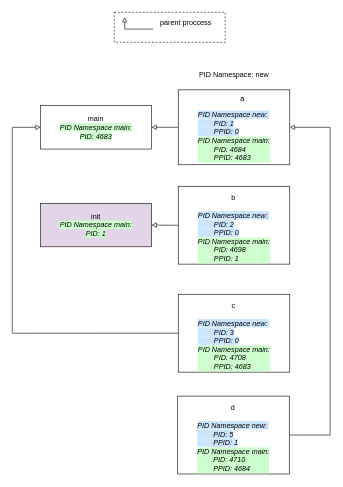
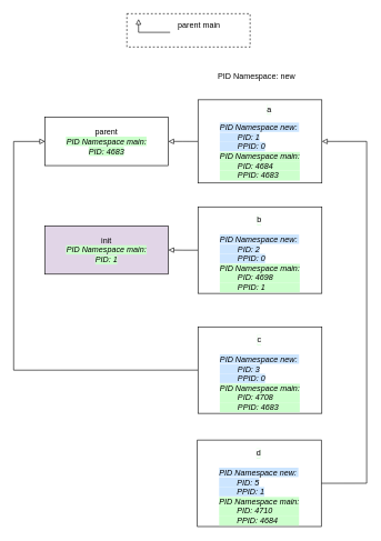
  <mxCell id="0" />
  <mxCell id="1" parent="0" />
  <mxCell id="2" value="" style="rounded=0;whiteSpace=wrap;html=1;labelBackgroundColor=#FFCCE6;fontColor=#CCFFCC;dashed=1;" parent="1" vertex="1"><mxGeometry x="190" y="20" width="185" height="50" as="geometry" /></mxCell>
  <mxCell id="3" style="edgeStyle=orthogonalEdgeStyle;rounded=0;html=1;entryX=0.5;entryY=1;entryDx=0;entryDy=0;fontColor=#CCFFCC;endArrow=block;endFill=0;" parent="1" edge="1"><mxGeometry relative="1" as="geometry"><mxPoint x="255" y="48" as="sourcePoint" /><mxPoint x="207.5" y="28" as="targetPoint" /><Array as="points"><mxPoint x="208" y="48" /></Array></mxGeometry></mxCell>
- <mxCell id="4" value="parent proccess" style="text;html=1;strokeColor=none;fillColor=none;align=left;verticalAlign=middle;whiteSpace=wrap;rounded=0;dashed=1;labelBackgroundColor=#FFFFFF;fontColor=#000000;" parent="1" vertex="1"><mxGeometry x="265" y="23" width="104.5" height="27" as="geometry" /></mxCell>
- <mxCell id="5" value="PID Namespace: new" style="text;html=1;strokeColor=none;fillColor=none;align=center;verticalAlign=middle;whiteSpace=wrap;rounded=0;" parent="1" vertex="1"><mxGeometry x="314.75" y="110" width="150" height="30" as="geometry" /></mxCell>
- <mxCell id="6" value="main&lt;br&gt;&lt;i style=&quot;text-align: left ; background-color: rgb(204 , 255 , 204)&quot;&gt;PID Namespace main: &lt;br&gt;PID: 4683&lt;/i&gt;" style="rounded=0;whiteSpace=wrap;html=1;" parent="1" vertex="1"><mxGeometry x="67.25" y="175.5" width="185" height="72.5" as="geometry" /></mxCell>
+ <mxCell id="4" value="parent main" style="text;html=1;strokeColor=none;fillColor=none;align=left;verticalAlign=middle;whiteSpace=wrap;rounded=0;dashed=1;labelBackgroundColor=#FFFFFF;fontColor=#000000;" parent="1" vertex="1"><mxGeometry x="265" y="23" width="104.5" height="27" as="geometry" /></mxCell>
+ <mxCell id="5" value="PID Namespace: new" style="text;html=1;strokeColor=none;fillColor=none;align=center;verticalAlign=middle;whiteSpace=wrap;rounded=0;" parent="1" vertex="1"><mxGeometry x="309.75" y="100" width="150" height="30" as="geometry" /></mxCell>
+ <mxCell id="6" value="parent&lt;br&gt;&lt;i style=&quot;text-align: left ; background-color: rgb(204 , 255 , 204)&quot;&gt;PID Namespace main: &lt;br&gt;PID: 4683&lt;/i&gt;" style="rounded=0;whiteSpace=wrap;html=1;" parent="1" vertex="1"><mxGeometry x="67.25" y="175.5" width="185" height="72.5" as="geometry" /></mxCell>
  <mxCell id="7" style="edgeStyle=orthogonalEdgeStyle;rounded=0;html=1;exitX=0;exitY=0.5;exitDx=0;exitDy=0;entryX=1;entryY=0.5;entryDx=0;entryDy=0;fontColor=#CCFFCC;endArrow=block;endFill=0;" parent="1" source="8" target="6" edge="1"><mxGeometry relative="1" as="geometry"><mxPoint x="252.25" y="231.75" as="targetPoint" /></mxGeometry></mxCell>
  <mxCell id="8" value="" style="rounded=0;whiteSpace=wrap;html=1;" parent="1" vertex="1"><mxGeometry x="296.75" y="149.28" width="186" height="124.93" as="geometry" /></mxCell>
  <mxCell id="9" style="edgeStyle=orthogonalEdgeStyle;rounded=0;html=1;entryX=1;entryY=0.5;entryDx=0;entryDy=0;fontColor=#CCFFCC;endArrow=block;endFill=0;" parent="1" source="10" target="11" edge="1"><mxGeometry relative="1" as="geometry" /></mxCell>
  <mxCell id="10" value="" style="rounded=0;whiteSpace=wrap;html=1;" parent="1" vertex="1"><mxGeometry x="296.75" y="310" width="186" height="129.88" as="geometry" /></mxCell>
  <mxCell id="11" value="init&lt;br&gt;&lt;i style=&quot;text-align: left ; background-color: rgb(204 , 255 , 204)&quot;&gt;PID Namespace main: &lt;br&gt;PID: 1&lt;/i&gt;" style="rounded=0;whiteSpace=wrap;html=1;fillColor=#e1d5e7;" parent="1" vertex="1"><mxGeometry x="67.25" y="338.5" width="185" height="72.5" as="geometry" /></mxCell>
  <mxCell id="12" style="edgeStyle=orthogonalEdgeStyle;html=1;exitX=0;exitY=0.5;exitDx=0;exitDy=0;entryX=0;entryY=0.5;entryDx=0;entryDy=0;endArrow=block;endFill=0;rounded=0;" parent="1" source="18" target="6" edge="1"><mxGeometry relative="1" as="geometry"><Array as="points"><mxPoint x="20" y="555" /><mxPoint x="20" y="212" /></Array></mxGeometry></mxCell>
  <mxCell id="13" style="edgeStyle=orthogonalEdgeStyle;rounded=0;html=1;exitX=1;exitY=0.5;exitDx=0;exitDy=0;entryX=1;entryY=0.5;entryDx=0;entryDy=0;endArrow=block;endFill=0;" parent="1" source="21" target="8" edge="1"><mxGeometry relative="1" as="geometry"><Array as="points"><mxPoint x="550" y="725" /><mxPoint x="550" y="212" /></Array><mxPoint x="706" y="803.625" as="sourcePoint" /></mxGeometry></mxCell>
  <mxCell id="14" value="&lt;div style=&quot;text-align: left&quot;&gt;&lt;i style=&quot;background-color: rgb(204 , 229 , 255)&quot;&gt;PID Namespace new:&amp;nbsp;&lt;/i&gt;&lt;/div&gt;&lt;div style=&quot;text-align: left&quot;&gt;&lt;i style=&quot;background-color: rgb(204 , 229 , 255)&quot;&gt;&lt;span style=&quot;white-space: pre&quot;&gt;&#09;&lt;/span&gt;PID: 1&lt;/i&gt;&lt;/div&gt;&lt;div style=&quot;text-align: left&quot;&gt;&lt;i style=&quot;background-color: rgb(204 , 229 , 255)&quot;&gt;&lt;span style=&quot;white-space: pre&quot;&gt;&#09;&lt;/span&gt;PPID: 0&lt;br&gt;&lt;/i&gt;&lt;/div&gt;&lt;i&gt;&lt;div style=&quot;text-align: left ; background-color: rgb(204 , 255 , 204)&quot;&gt;&lt;i&gt;PID Namespace main:&lt;/i&gt;&lt;/div&gt;&lt;div style=&quot;text-align: left ; background-color: rgb(204 , 255 , 204)&quot;&gt;&lt;i&gt;&lt;span style=&quot;white-space: pre&quot;&gt;&#09;&lt;/span&gt;PID: 4684&lt;/i&gt;&lt;/div&gt;&lt;div style=&quot;text-align: left ; background-color: rgb(204 , 255 , 204)&quot;&gt;&lt;i&gt;&lt;span style=&quot;white-space: pre&quot;&gt;&#09;&lt;/span&gt;PPID: 4683&lt;br&gt;&lt;/i&gt;&lt;/div&gt;&lt;/i&gt;" style="text;html=1;strokeColor=none;fillColor=none;align=center;verticalAlign=middle;whiteSpace=wrap;rounded=0;" vertex="1" parent="1"><mxGeometry x="279.75" y="211.74" width="220" height="30" as="geometry" /></mxCell>
  <mxCell id="15" value="&lt;span style=&quot;background-color: rgb(255 , 255 , 255)&quot;&gt;a&lt;/span&gt;" style="text;html=1;strokeColor=none;fillColor=none;align=center;verticalAlign=middle;whiteSpace=wrap;rounded=0;labelBackgroundColor=#CCFFCC;" vertex="1" parent="1"><mxGeometry x="373.88" y="154.28" width="60" height="20" as="geometry" /></mxCell>
  <mxCell id="16" value="&lt;div style=&quot;text-align: left&quot;&gt;&lt;i style=&quot;background-color: rgb(204 , 229 , 255)&quot;&gt;PID Namespace new:&amp;nbsp;&lt;/i&gt;&lt;/div&gt;&lt;div style=&quot;text-align: left&quot;&gt;&lt;i style=&quot;background-color: rgb(204 , 229 , 255)&quot;&gt;&lt;span style=&quot;white-space: pre&quot;&gt;&#09;&lt;/span&gt;PID: 2&lt;/i&gt;&lt;/div&gt;&lt;div style=&quot;text-align: left&quot;&gt;&lt;i style=&quot;background-color: rgb(204 , 229 , 255)&quot;&gt;&lt;span style=&quot;white-space: pre&quot;&gt;&#09;&lt;/span&gt;PPID: 0&lt;br&gt;&lt;/i&gt;&lt;/div&gt;&lt;i&gt;&lt;div style=&quot;text-align: left ; background-color: rgb(204 , 255 , 204)&quot;&gt;&lt;i&gt;PID Namespace main:&lt;/i&gt;&lt;/div&gt;&lt;div style=&quot;text-align: left ; background-color: rgb(204 , 255 , 204)&quot;&gt;&lt;i&gt;&lt;span style=&quot;white-space: pre&quot;&gt;&#09;&lt;/span&gt;PID: 4698&lt;/i&gt;&lt;/div&gt;&lt;div style=&quot;text-align: left ; background-color: rgb(204 , 255 , 204)&quot;&gt;&lt;i&gt;&lt;span style=&quot;white-space: pre&quot;&gt;&#09;&lt;/span&gt;PPID: 1&lt;br&gt;&lt;/i&gt;&lt;/div&gt;&lt;/i&gt;" style="text;html=1;strokeColor=none;fillColor=none;align=center;verticalAlign=middle;whiteSpace=wrap;rounded=0;" vertex="1" parent="1"><mxGeometry x="279.75" y="380" width="220" height="30" as="geometry" /></mxCell>
  <mxCell id="17" value="&lt;span style=&quot;background-color: rgb(255 , 255 , 255)&quot;&gt;b&lt;/span&gt;" style="text;html=1;strokeColor=none;fillColor=none;align=center;verticalAlign=middle;whiteSpace=wrap;rounded=0;labelBackgroundColor=#CCFFCC;" vertex="1" parent="1"><mxGeometry x="358.88" y="320" width="60" height="20" as="geometry" /></mxCell>
  <mxCell id="18" value="" style="rounded=0;whiteSpace=wrap;html=1;" vertex="1" parent="1"><mxGeometry x="296.75" y="490.12" width="186" height="129.88" as="geometry" /></mxCell>
  <mxCell id="19" value="&lt;div style=&quot;text-align: left&quot;&gt;&lt;i style=&quot;background-color: rgb(204 , 229 , 255)&quot;&gt;PID Namespace new:&amp;nbsp;&lt;/i&gt;&lt;/div&gt;&lt;div style=&quot;text-align: left&quot;&gt;&lt;i style=&quot;background-color: rgb(204 , 229 , 255)&quot;&gt;&lt;span style=&quot;white-space: pre&quot;&gt;&#09;&lt;/span&gt;PID: 3&lt;/i&gt;&lt;/div&gt;&lt;div style=&quot;text-align: left&quot;&gt;&lt;i style=&quot;background-color: rgb(204 , 229 , 255)&quot;&gt;&lt;span style=&quot;white-space: pre&quot;&gt;&#09;&lt;/span&gt;PPID: 0&lt;br&gt;&lt;/i&gt;&lt;/div&gt;&lt;i&gt;&lt;div style=&quot;text-align: left ; background-color: rgb(204 , 255 , 204)&quot;&gt;&lt;i&gt;PID Namespace main:&lt;/i&gt;&lt;/div&gt;&lt;div style=&quot;text-align: left ; background-color: rgb(204 , 255 , 204)&quot;&gt;&lt;i&gt;&lt;span style=&quot;white-space: pre&quot;&gt;&#09;&lt;/span&gt;PID: 4708&lt;/i&gt;&lt;/div&gt;&lt;div style=&quot;text-align: left ; background-color: rgb(204 , 255 , 204)&quot;&gt;&lt;i&gt;&lt;span style=&quot;white-space: pre&quot;&gt;&#09;&lt;/span&gt;PPID: 4683&lt;br&gt;&lt;/i&gt;&lt;/div&gt;&lt;/i&gt;" style="text;html=1;strokeColor=none;fillColor=none;align=center;verticalAlign=middle;whiteSpace=wrap;rounded=0;" vertex="1" parent="1"><mxGeometry x="279.75" y="560.12" width="220" height="30" as="geometry" /></mxCell>
  <mxCell id="20" value="&lt;span style=&quot;background-color: rgb(255 , 255 , 255)&quot;&gt;c&lt;/span&gt;" style="text;html=1;strokeColor=none;fillColor=none;align=center;verticalAlign=middle;whiteSpace=wrap;rounded=0;labelBackgroundColor=#CCFFCC;" vertex="1" parent="1"><mxGeometry x="358.88" y="500.12" width="60" height="20" as="geometry" /></mxCell>
  <mxCell id="21" value="" style="rounded=0;whiteSpace=wrap;html=1;" vertex="1" parent="1"><mxGeometry x="295.88" y="660" width="186" height="129.88" as="geometry" /></mxCell>
  <mxCell id="22" value="&lt;div style=&quot;text-align: left&quot;&gt;&lt;i style=&quot;background-color: rgb(204 , 229 , 255)&quot;&gt;PID Namespace new:&amp;nbsp;&lt;/i&gt;&lt;/div&gt;&lt;div style=&quot;text-align: left&quot;&gt;&lt;i style=&quot;background-color: rgb(204 , 229 , 255)&quot;&gt;&lt;span style=&quot;white-space: pre&quot;&gt;&#09;&lt;/span&gt;PID: 5&lt;/i&gt;&lt;/div&gt;&lt;div style=&quot;text-align: left&quot;&gt;&lt;i style=&quot;background-color: rgb(204 , 229 , 255)&quot;&gt;&lt;span style=&quot;white-space: pre&quot;&gt;&#09;&lt;/span&gt;PPID: 1&lt;br&gt;&lt;/i&gt;&lt;/div&gt;&lt;i&gt;&lt;div style=&quot;text-align: left ; background-color: rgb(204 , 255 , 204)&quot;&gt;&lt;i&gt;PID Namespace main:&lt;/i&gt;&lt;/div&gt;&lt;div style=&quot;text-align: left ; background-color: rgb(204 , 255 , 204)&quot;&gt;&lt;i&gt;&lt;span style=&quot;white-space: pre&quot;&gt;&#09;&lt;/span&gt;PID: 4710&lt;/i&gt;&lt;/div&gt;&lt;div style=&quot;text-align: left ; background-color: rgb(204 , 255 , 204)&quot;&gt;&lt;i&gt;&lt;span style=&quot;white-space: pre&quot;&gt;&#09;&lt;/span&gt;PPID: 4684&lt;br&gt;&lt;/i&gt;&lt;/div&gt;&lt;/i&gt;" style="text;html=1;strokeColor=none;fillColor=none;align=center;verticalAlign=middle;whiteSpace=wrap;rounded=0;" vertex="1" parent="1"><mxGeometry x="278.88" y="730" width="220" height="30" as="geometry" /></mxCell>
  <mxCell id="23" value="&lt;span style=&quot;background-color: rgb(255 , 255 , 255)&quot;&gt;d&lt;/span&gt;" style="text;html=1;strokeColor=none;fillColor=none;align=center;verticalAlign=middle;whiteSpace=wrap;rounded=0;labelBackgroundColor=#CCFFCC;" vertex="1" parent="1"><mxGeometry x="358.01" y="670" width="60" height="20" as="geometry" /></mxCell>
